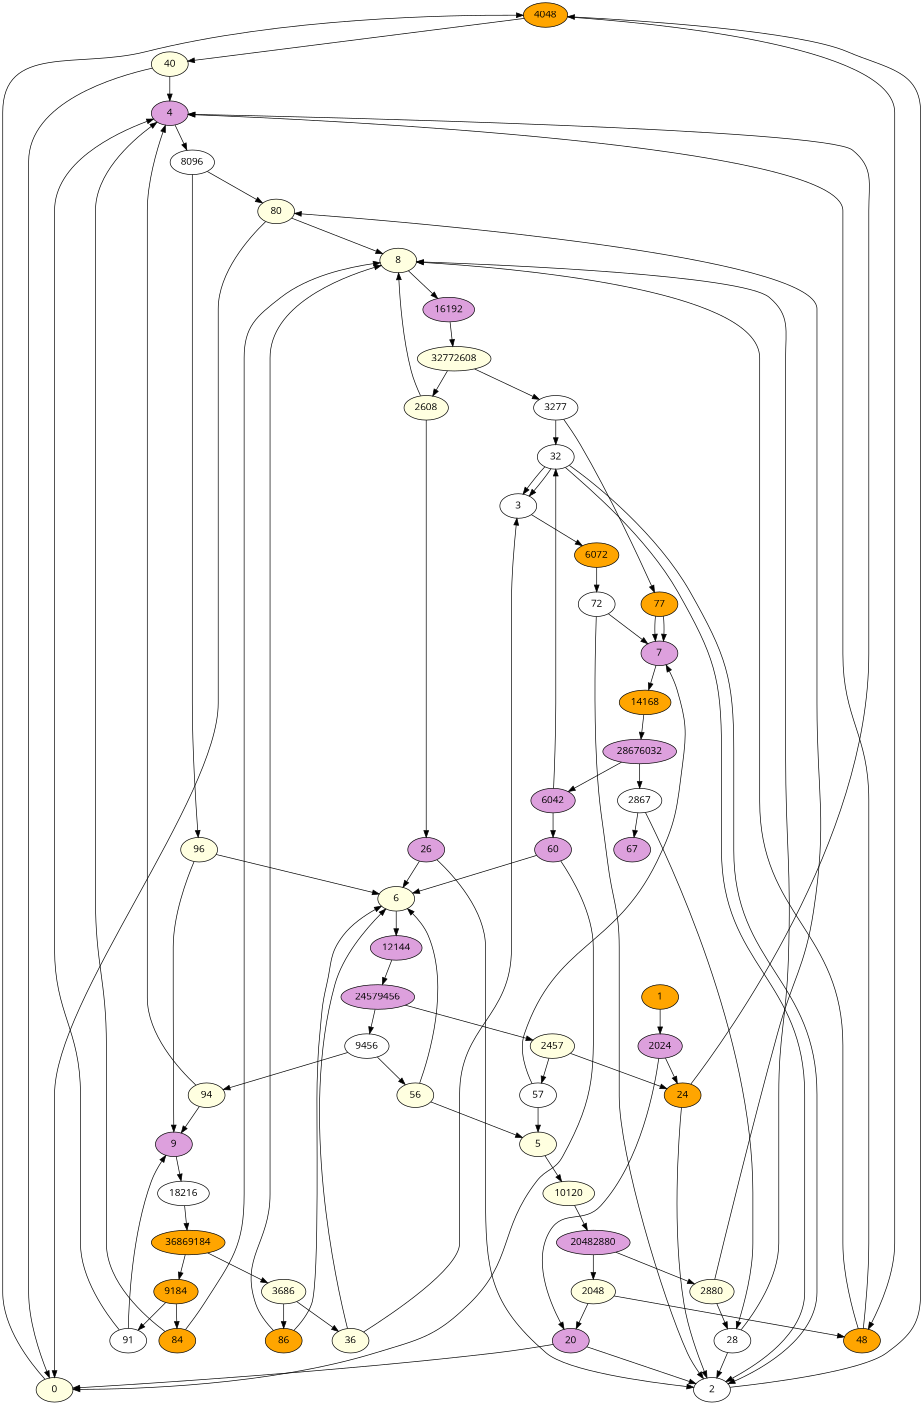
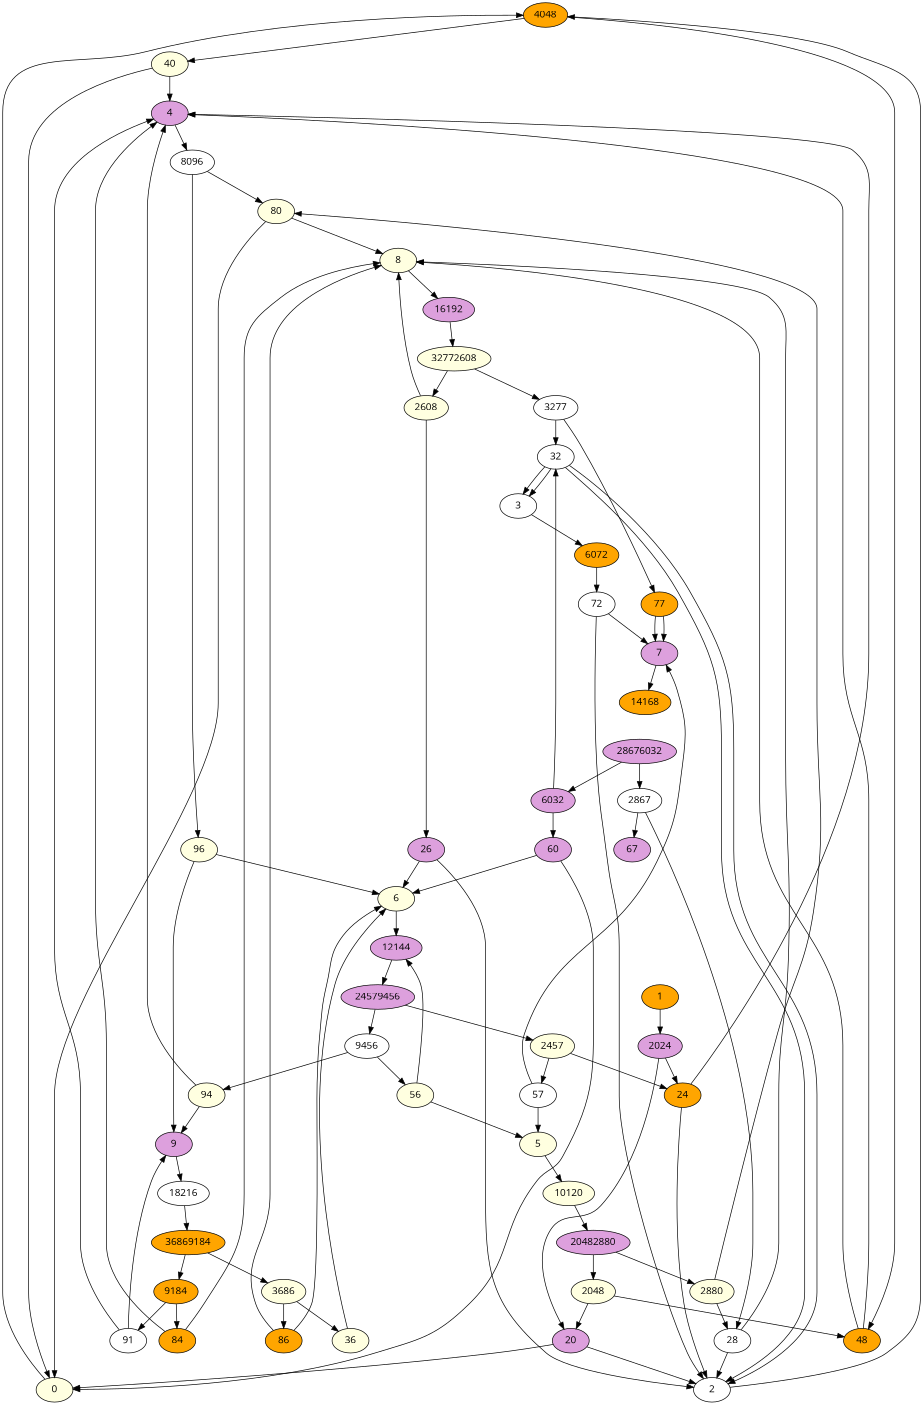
  digraph {
    fontname="Open Sans"
    node [fillcolor=lightyellow fontname="Open Sans" style=filled]
    edge [fontname="Open Sans"]
    4048 [fillcolor=orange]
    0
    1 [fillcolor=orange]
    2024 [fillcolor=plum]
    20 [fillcolor=plum]
    24 [fillcolor=orange]
    2 [fillcolor=white]
    4 [fillcolor=plum]
    8096 [fillcolor=white]
    40
    48 [fillcolor=orange]
    80
    96
    8
    16192 [fillcolor=plum]
    32772608
    3 [fillcolor=white]
    6072 [fillcolor=orange]
    72 [fillcolor=white]
    60 [fillcolor=plum]
    6
    7 [fillcolor=plum]
    12144 [fillcolor=plum]
    14168 [fillcolor=orange]
    24579456 [fillcolor=plum]
    28676032 [fillcolor=plum]
    9 [fillcolor=plum]
    18216 [fillcolor=white]
    36869184 [fillcolor=orange]
    5
    10120
    20482880 [fillcolor=plum]
    2048
    2880
    28 [fillcolor=white]
    2457
    9456 [fillcolor=white]
    57 [fillcolor=white]
    94
    56
    2867 [fillcolor=white]
-   6032 [fillcolor=plum label=6042]
+   6032 [fillcolor=plum]
    67 [fillcolor=plum]
    32 [fillcolor=white]
    3277 [fillcolor=white]
    2608
    77 [fillcolor=orange]
    26 [fillcolor=plum]
    3686
    9184 [fillcolor=orange]
    36
    86 [fillcolor=orange]
    91 [fillcolor=white]
    84 [fillcolor=orange]
    4048 -> 40
    4048 -> 48
    0 -> 4048
    1 -> 2024
    2024 -> 20
    2024 -> 24
    20 -> 0
    20 -> 2
    24 -> 2
    24 -> 4
    2 -> 4048
    4 -> 8096
    8096 -> 80
    8096 -> 96
    40 -> 0
    40 -> 4
    48 -> 4
    48 -> 8
    80 -> 0
    80 -> 8
    96 -> 6
    96 -> 9
    8 -> 16192
    16192 -> 32772608
    32772608 -> 3277
    32772608 -> 2608
    3 -> 6072
    6072 -> 72
    72 -> 2
    72 -> 7
    60 -> 0
    60 -> 6
    6 -> 12144
    7 -> 14168
    12144 -> 24579456
-   14168 -> 28676032
    24579456 -> 2457
    24579456 -> 9456
    28676032 -> 2867
    28676032 -> 6032
    9 -> 18216
    18216 -> 36869184
    36869184 -> 3686
    36869184 -> 9184
    5 -> 10120
    10120 -> 20482880
    20482880 -> 2048
    20482880 -> 2880
    2048 -> 20
    2048 -> 48
    2880 -> 80
    2880 -> 28
    28 -> 2
    28 -> 8
    2457 -> 24
    2457 -> 57
    9456 -> 94
    9456 -> 56
    57 -> 7
    57 -> 5
    94 -> 4
    94 -> 9
-   56 -> 6
+   56 -> 12144
    56 -> 5
    2867 -> 28
    2867 -> 67
    6032 -> 60
    6032 -> 32
    32 -> 2
    32 -> 2
    32 -> 3
    32 -> 3
    3277 -> 32
    3277 -> 77
    2608 -> 8
    2608 -> 26
    77 -> 7
    77 -> 7
    26 -> 2
    26 -> 6
    3686 -> 36
    3686 -> 86
    9184 -> 91
    9184 -> 84
-   36 -> 3
    36 -> 6
    86 -> 8
    86 -> 6
    91 -> 4
    91 -> 9
    84 -> 4
    84 -> 8
  }
